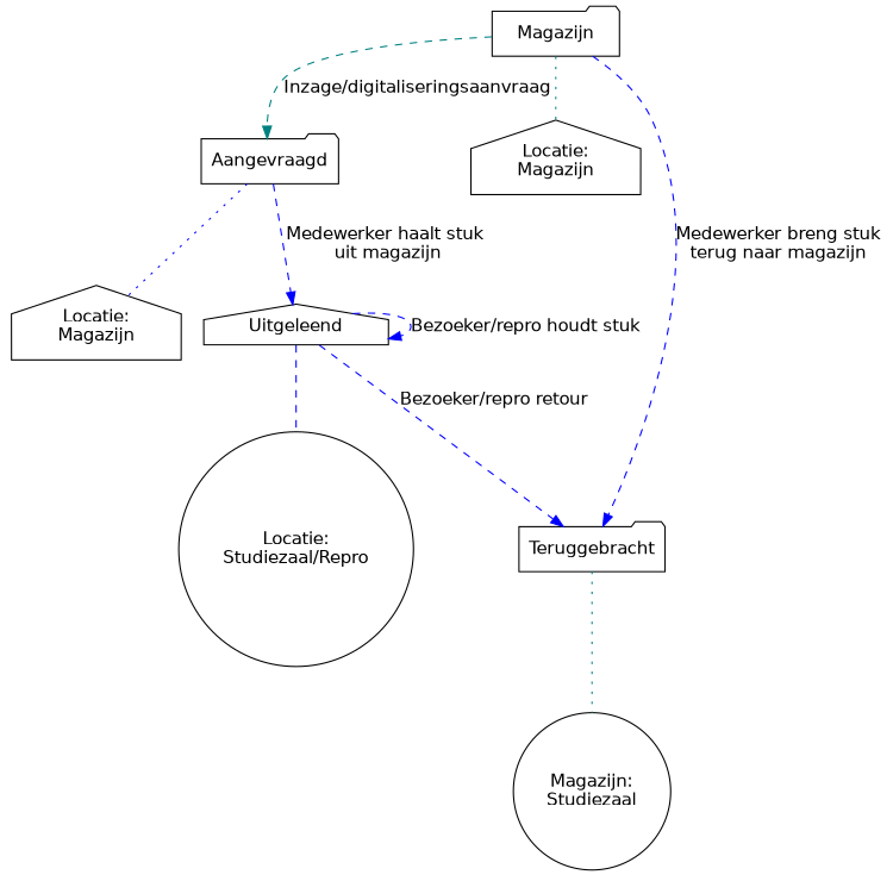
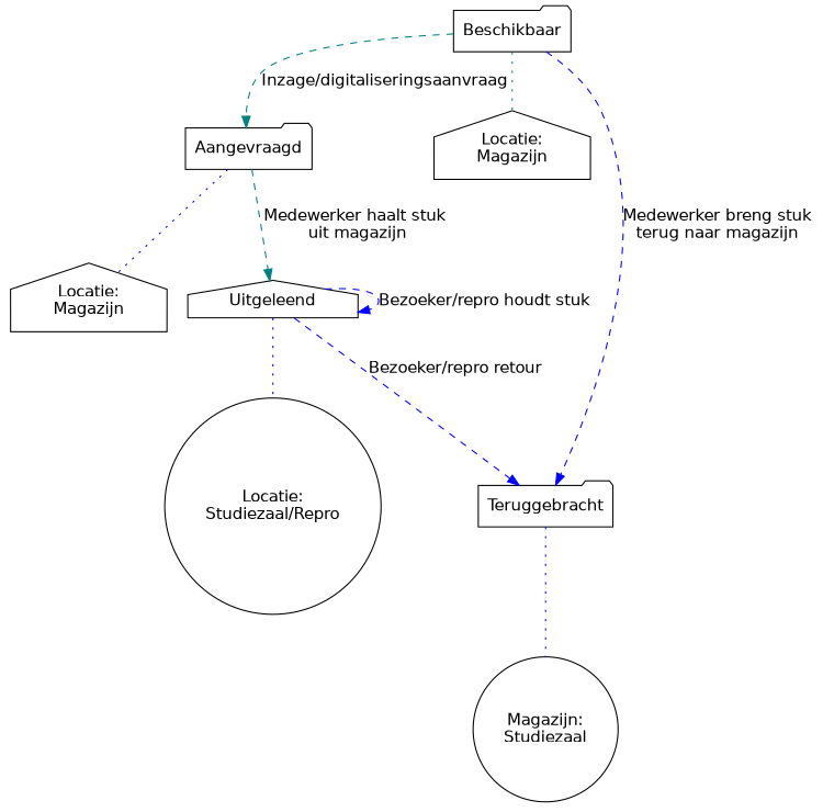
  digraph {
    fontname="DejaVu Sans"
    node [fontname="DejaVu Sans" shape=folder]
    edge [color=blue fontname="DejaVu Sans" style=dashed]
-   Beschikbaar [label=Magazijn]
+   Beschikbaar
    Aangevraagd
    n3 [label="Locatie:\nMagazijn" shape=house]
    Teruggebracht
    Uitgeleend [shape=house]
    n6 [label="Locatie:\nMagazijn" shape=house]
    n7 [label="Locatie:\nStudiezaal/Repro" shape=circle]
    n8 [label="Magazijn:\nStudiezaal" shape=circle]
    Beschikbaar -> Aangevraagd [color=teal label="Inzage/digitaliseringsaanvraag"]
    Beschikbaar -> n3 [arrowhead=none arrowtail=none color=teal style=dotted]
    Beschikbaar -> Teruggebracht [label="Medewerker breng stuk\nterug naar magazijn"]
-   Aangevraagd -> Uitgeleend [label="Medewerker haalt stuk\n uit magazijn"]
+   Aangevraagd -> Uitgeleend [color=teal label="Medewerker haalt stuk\n uit magazijn"]
    Aangevraagd -> n6 [arrowhead=none arrowtail=none style=dotted]
-   Teruggebracht -> n8 [arrowhead=none arrowtail=none color=teal style=dotted]
+   Teruggebracht -> n8 [arrowhead=none arrowtail=none style=dotted]
    Uitgeleend -> Teruggebracht [label="Bezoeker/repro retour"]
    Uitgeleend -> Uitgeleend [label="Bezoeker/repro houdt stuk"]
-   Uitgeleend -> n7 [arrowhead=none arrowtail=none]
+   Uitgeleend -> n7 [arrowhead=none arrowtail=none style=dotted]
  }
